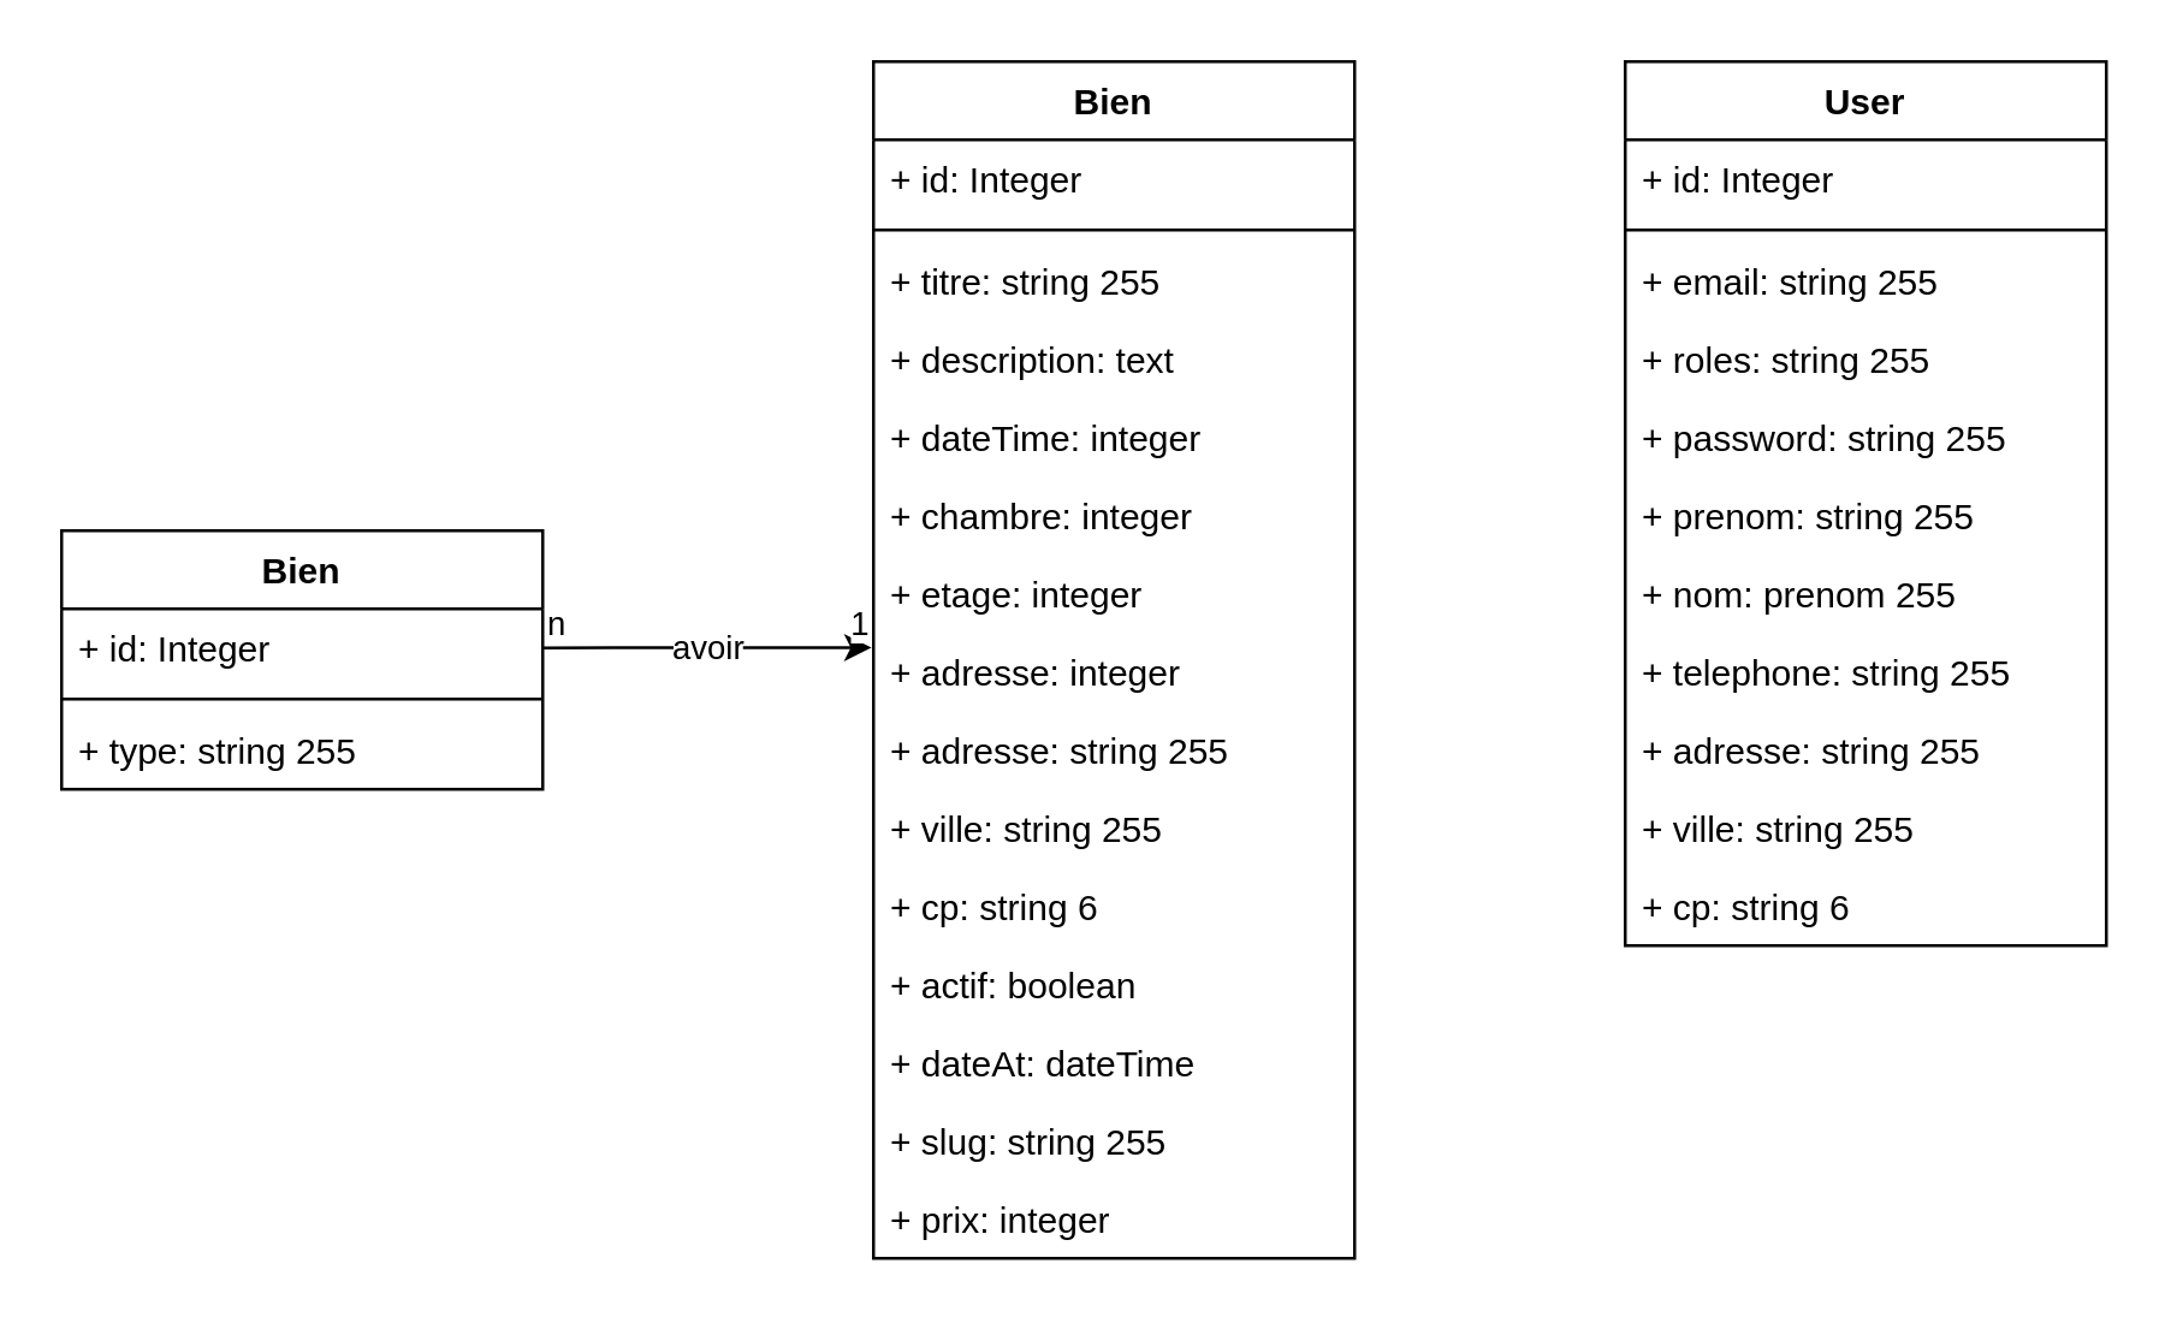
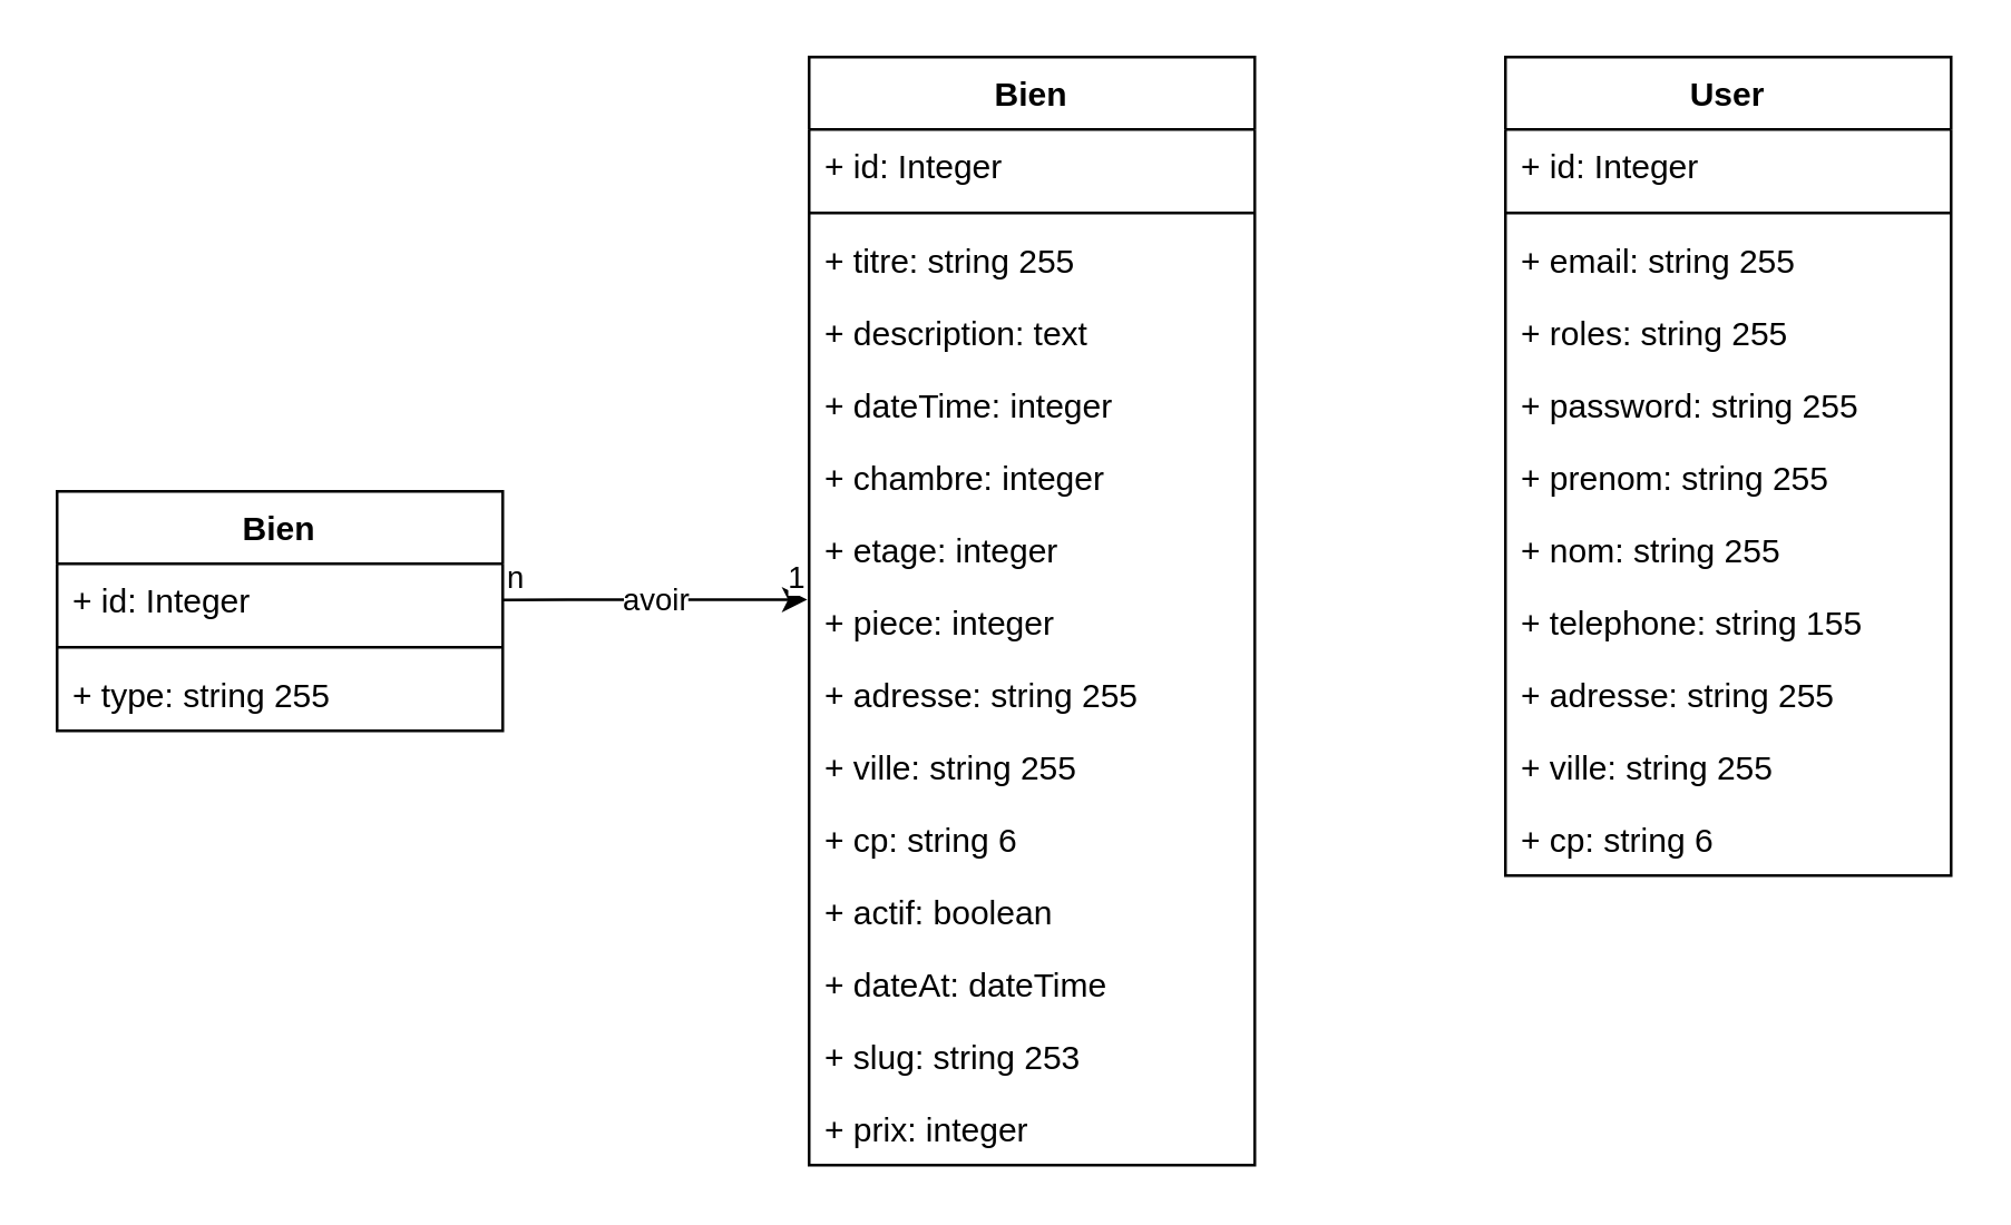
  <mxCell id="0" />
  <mxCell id="1" parent="0" />
  <mxCell id="2" value="avoir" style="endArrow=classic;html=1;entryX=-0.004;entryY=0.188;entryDx=0;entryDy=0;entryPerimeter=0;" parent="1" target="14" edge="1" source="23"><mxGeometry relative="1" as="geometry"><mxPoint x="180" y="206" as="sourcePoint" /><mxPoint x="620" y="610" as="targetPoint" /></mxGeometry></mxCell>
  <mxCell id="3" value="avoir" style="edgeLabel;resizable=0;html=1;align=center;verticalAlign=middle;" parent="2" connectable="0" vertex="1"><mxGeometry relative="1" as="geometry" /></mxCell>
  <mxCell id="4" value="n" style="edgeLabel;resizable=0;html=1;align=left;verticalAlign=bottom;" parent="2" connectable="0" vertex="1"><mxGeometry x="-1" relative="1" as="geometry" /></mxCell>
  <mxCell id="5" value="1" style="edgeLabel;resizable=0;html=1;align=right;verticalAlign=bottom;" parent="2" connectable="0" vertex="1"><mxGeometry x="1" relative="1" as="geometry" /></mxCell>
  <mxCell id="6" value="Bien" style="swimlane;fontStyle=1;align=center;verticalAlign=top;childLayout=stackLayout;horizontal=1;startSize=26;horizontalStack=0;resizeParent=1;resizeParentMax=0;resizeLast=0;collapsible=1;marginBottom=0;" parent="1" vertex="1"><mxGeometry x="290" width="160" height="398" as="geometry" y="20" /></mxCell>
  <mxCell id="7" value="+ id: Integer" style="text;strokeColor=none;fillColor=none;align=left;verticalAlign=top;spacingLeft=4;spacingRight=4;overflow=hidden;rotatable=0;points=[[0,0.5],[1,0.5]];portConstraint=eastwest;" parent="6" vertex="1"><mxGeometry y="26" width="160" height="26" as="geometry" /></mxCell>
  <mxCell id="8" value="" style="line;strokeWidth=1;fillColor=none;align=left;verticalAlign=middle;spacingTop=-1;spacingLeft=3;spacingRight=3;rotatable=0;labelPosition=right;points=[];portConstraint=eastwest;" parent="6" vertex="1"><mxGeometry y="52" width="160" height="8" as="geometry" /></mxCell>
  <mxCell id="9" value="+ titre: string 255" style="text;strokeColor=none;fillColor=none;align=left;verticalAlign=top;spacingLeft=4;spacingRight=4;overflow=hidden;rotatable=0;points=[[0,0.5],[1,0.5]];portConstraint=eastwest;" vertex="1" parent="6"><mxGeometry y="60" width="160" height="26" as="geometry" /></mxCell>
  <mxCell id="10" value="+ description: text" style="text;strokeColor=none;fillColor=none;align=left;verticalAlign=top;spacingLeft=4;spacingRight=4;overflow=hidden;rotatable=0;points=[[0,0.5],[1,0.5]];portConstraint=eastwest;" parent="6" vertex="1"><mxGeometry y="86" width="160" height="26" as="geometry" /></mxCell>
  <mxCell id="11" value="+ dateTime: integer" style="text;strokeColor=none;fillColor=none;align=left;verticalAlign=top;spacingLeft=4;spacingRight=4;overflow=hidden;rotatable=0;points=[[0,0.5],[1,0.5]];portConstraint=eastwest;" vertex="1" parent="6"><mxGeometry y="112" width="160" height="26" as="geometry" /></mxCell>
  <mxCell id="12" value="+ chambre: integer" style="text;strokeColor=none;fillColor=none;align=left;verticalAlign=top;spacingLeft=4;spacingRight=4;overflow=hidden;rotatable=0;points=[[0,0.5],[1,0.5]];portConstraint=eastwest;" vertex="1" parent="6"><mxGeometry y="138" width="160" height="26" as="geometry" /></mxCell>
  <mxCell id="13" value="+ etage: integer" style="text;strokeColor=none;fillColor=none;align=left;verticalAlign=top;spacingLeft=4;spacingRight=4;overflow=hidden;rotatable=0;points=[[0,0.5],[1,0.5]];portConstraint=eastwest;" vertex="1" parent="6"><mxGeometry y="164" width="160" height="26" as="geometry" /></mxCell>
- <mxCell id="14" value="+ adresse: integer" style="text;strokeColor=none;fillColor=none;align=left;verticalAlign=top;spacingLeft=4;spacingRight=4;overflow=hidden;rotatable=0;points=[[0,0.5],[1,0.5]];portConstraint=eastwest;" vertex="1" parent="6"><mxGeometry y="190" width="160" height="26" as="geometry" /></mxCell>
+ <mxCell id="14" value="+ piece: integer" style="text;strokeColor=none;fillColor=none;align=left;verticalAlign=top;spacingLeft=4;spacingRight=4;overflow=hidden;rotatable=0;points=[[0,0.5],[1,0.5]];portConstraint=eastwest;" vertex="1" parent="6"><mxGeometry y="190" width="160" height="26" as="geometry" /></mxCell>
  <mxCell id="15" value="+ adresse: string 255" style="text;strokeColor=none;fillColor=none;align=left;verticalAlign=top;spacingLeft=4;spacingRight=4;overflow=hidden;rotatable=0;points=[[0,0.5],[1,0.5]];portConstraint=eastwest;" vertex="1" parent="6"><mxGeometry y="216" width="160" height="26" as="geometry" /></mxCell>
  <mxCell id="16" value="+ ville: string 255" style="text;strokeColor=none;fillColor=none;align=left;verticalAlign=top;spacingLeft=4;spacingRight=4;overflow=hidden;rotatable=0;points=[[0,0.5],[1,0.5]];portConstraint=eastwest;" vertex="1" parent="6"><mxGeometry y="242" width="160" height="26" as="geometry" /></mxCell>
  <mxCell id="17" value="+ cp: string 6" style="text;strokeColor=none;fillColor=none;align=left;verticalAlign=top;spacingLeft=4;spacingRight=4;overflow=hidden;rotatable=0;points=[[0,0.5],[1,0.5]];portConstraint=eastwest;" vertex="1" parent="6"><mxGeometry y="268" width="160" height="26" as="geometry" /></mxCell>
  <mxCell id="18" value="+ actif: boolean" style="text;strokeColor=none;fillColor=none;align=left;verticalAlign=top;spacingLeft=4;spacingRight=4;overflow=hidden;rotatable=0;points=[[0,0.5],[1,0.5]];portConstraint=eastwest;" vertex="1" parent="6"><mxGeometry y="294" width="160" height="26" as="geometry" /></mxCell>
  <mxCell id="19" value="+ dateAt: dateTime" style="text;strokeColor=none;fillColor=none;align=left;verticalAlign=top;spacingLeft=4;spacingRight=4;overflow=hidden;rotatable=0;points=[[0,0.5],[1,0.5]];portConstraint=eastwest;" vertex="1" parent="6"><mxGeometry y="320" width="160" height="26" as="geometry" /></mxCell>
- <mxCell id="20" value="+ slug: string 255" style="text;strokeColor=none;fillColor=none;align=left;verticalAlign=top;spacingLeft=4;spacingRight=4;overflow=hidden;rotatable=0;points=[[0,0.5],[1,0.5]];portConstraint=eastwest;" vertex="1" parent="6"><mxGeometry y="346" width="160" height="26" as="geometry" /></mxCell>
+ <mxCell id="20" value="+ slug: string 253" style="text;strokeColor=none;fillColor=none;align=left;verticalAlign=top;spacingLeft=4;spacingRight=4;overflow=hidden;rotatable=0;points=[[0,0.5],[1,0.5]];portConstraint=eastwest;" vertex="1" parent="6"><mxGeometry y="346" width="160" height="26" as="geometry" /></mxCell>
  <mxCell id="21" value="+ prix: integer" style="text;strokeColor=none;fillColor=none;align=left;verticalAlign=top;spacingLeft=4;spacingRight=4;overflow=hidden;rotatable=0;points=[[0,0.5],[1,0.5]];portConstraint=eastwest;" vertex="1" parent="6"><mxGeometry y="372" width="160" height="26" as="geometry" /></mxCell>
  <mxCell id="22" value="Bien" style="swimlane;fontStyle=1;align=center;verticalAlign=top;childLayout=stackLayout;horizontal=1;startSize=26;horizontalStack=0;resizeParent=1;resizeParentMax=0;resizeLast=0;collapsible=1;marginBottom=0;" vertex="1" parent="1"><mxGeometry x="20" y="176" width="160" height="86" as="geometry" /></mxCell>
  <mxCell id="23" value="+ id: Integer" style="text;strokeColor=none;fillColor=none;align=left;verticalAlign=top;spacingLeft=4;spacingRight=4;overflow=hidden;rotatable=0;points=[[0,0.5],[1,0.5]];portConstraint=eastwest;" vertex="1" parent="22"><mxGeometry y="26" width="160" height="26" as="geometry" /></mxCell>
  <mxCell id="24" value="" style="line;strokeWidth=1;fillColor=none;align=left;verticalAlign=middle;spacingTop=-1;spacingLeft=3;spacingRight=3;rotatable=0;labelPosition=right;points=[];portConstraint=eastwest;" vertex="1" parent="22"><mxGeometry y="52" width="160" height="8" as="geometry" /></mxCell>
  <mxCell id="25" value="+ type: string 255" style="text;strokeColor=none;fillColor=none;align=left;verticalAlign=top;spacingLeft=4;spacingRight=4;overflow=hidden;rotatable=0;points=[[0,0.5],[1,0.5]];portConstraint=eastwest;" vertex="1" parent="22"><mxGeometry y="60" width="160" height="26" as="geometry" /></mxCell>
  <mxCell id="26" value="User" style="swimlane;fontStyle=1;align=center;verticalAlign=top;childLayout=stackLayout;horizontal=1;startSize=26;horizontalStack=0;resizeParent=1;resizeParentMax=0;resizeLast=0;collapsible=1;marginBottom=0;" vertex="1" parent="1"><mxGeometry x="540" width="160" height="294" as="geometry" y="20" /></mxCell>
  <mxCell id="27" value="+ id: Integer" style="text;strokeColor=none;fillColor=none;align=left;verticalAlign=top;spacingLeft=4;spacingRight=4;overflow=hidden;rotatable=0;points=[[0,0.5],[1,0.5]];portConstraint=eastwest;" vertex="1" parent="26"><mxGeometry y="26" width="160" height="26" as="geometry" /></mxCell>
  <mxCell id="28" value="" style="line;strokeWidth=1;fillColor=none;align=left;verticalAlign=middle;spacingTop=-1;spacingLeft=3;spacingRight=3;rotatable=0;labelPosition=right;points=[];portConstraint=eastwest;" vertex="1" parent="26"><mxGeometry y="52" width="160" height="8" as="geometry" /></mxCell>
  <mxCell id="29" value="+ email: string 255" style="text;strokeColor=none;fillColor=none;align=left;verticalAlign=top;spacingLeft=4;spacingRight=4;overflow=hidden;rotatable=0;points=[[0,0.5],[1,0.5]];portConstraint=eastwest;" vertex="1" parent="26"><mxGeometry y="60" width="160" height="26" as="geometry" /></mxCell>
  <mxCell id="30" value="+ roles: string 255" style="text;strokeColor=none;fillColor=none;align=left;verticalAlign=top;spacingLeft=4;spacingRight=4;overflow=hidden;rotatable=0;points=[[0,0.5],[1,0.5]];portConstraint=eastwest;" vertex="1" parent="26"><mxGeometry y="86" width="160" height="26" as="geometry" /></mxCell>
  <mxCell id="31" value="+ password: string 255" style="text;strokeColor=none;fillColor=none;align=left;verticalAlign=top;spacingLeft=4;spacingRight=4;overflow=hidden;rotatable=0;points=[[0,0.5],[1,0.5]];portConstraint=eastwest;" vertex="1" parent="26"><mxGeometry y="112" width="160" height="26" as="geometry" /></mxCell>
  <mxCell id="32" value="+ prenom: string 255" style="text;strokeColor=none;fillColor=none;align=left;verticalAlign=top;spacingLeft=4;spacingRight=4;overflow=hidden;rotatable=0;points=[[0,0.5],[1,0.5]];portConstraint=eastwest;" vertex="1" parent="26"><mxGeometry y="138" width="160" height="26" as="geometry" /></mxCell>
- <mxCell id="33" value="+ nom: prenom 255" style="text;strokeColor=none;fillColor=none;align=left;verticalAlign=top;spacingLeft=4;spacingRight=4;overflow=hidden;rotatable=0;points=[[0,0.5],[1,0.5]];portConstraint=eastwest;" vertex="1" parent="26"><mxGeometry y="164" width="160" height="26" as="geometry" /></mxCell>
- <mxCell id="34" value="+ telephone: string 255" style="text;strokeColor=none;fillColor=none;align=left;verticalAlign=top;spacingLeft=4;spacingRight=4;overflow=hidden;rotatable=0;points=[[0,0.5],[1,0.5]];portConstraint=eastwest;" vertex="1" parent="26"><mxGeometry y="190" width="160" height="26" as="geometry" /></mxCell>
+ <mxCell id="33" value="+ nom: string 255" style="text;strokeColor=none;fillColor=none;align=left;verticalAlign=top;spacingLeft=4;spacingRight=4;overflow=hidden;rotatable=0;points=[[0,0.5],[1,0.5]];portConstraint=eastwest;" vertex="1" parent="26"><mxGeometry y="164" width="160" height="26" as="geometry" /></mxCell>
+ <mxCell id="34" value="+ telephone: string 155" style="text;strokeColor=none;fillColor=none;align=left;verticalAlign=top;spacingLeft=4;spacingRight=4;overflow=hidden;rotatable=0;points=[[0,0.5],[1,0.5]];portConstraint=eastwest;" vertex="1" parent="26"><mxGeometry y="190" width="160" height="26" as="geometry" /></mxCell>
  <mxCell id="35" value="+ adresse: string 255" style="text;strokeColor=none;fillColor=none;align=left;verticalAlign=top;spacingLeft=4;spacingRight=4;overflow=hidden;rotatable=0;points=[[0,0.5],[1,0.5]];portConstraint=eastwest;" vertex="1" parent="26"><mxGeometry y="216" width="160" height="26" as="geometry" /></mxCell>
  <mxCell id="36" value="+ ville: string 255" style="text;strokeColor=none;fillColor=none;align=left;verticalAlign=top;spacingLeft=4;spacingRight=4;overflow=hidden;rotatable=0;points=[[0,0.5],[1,0.5]];portConstraint=eastwest;" vertex="1" parent="26"><mxGeometry y="242" width="160" height="26" as="geometry" /></mxCell>
  <mxCell id="37" value="+ cp: string 6" style="text;strokeColor=none;fillColor=none;align=left;verticalAlign=top;spacingLeft=4;spacingRight=4;overflow=hidden;rotatable=0;points=[[0,0.5],[1,0.5]];portConstraint=eastwest;" vertex="1" parent="26"><mxGeometry y="268" width="160" height="26" as="geometry" /></mxCell>
